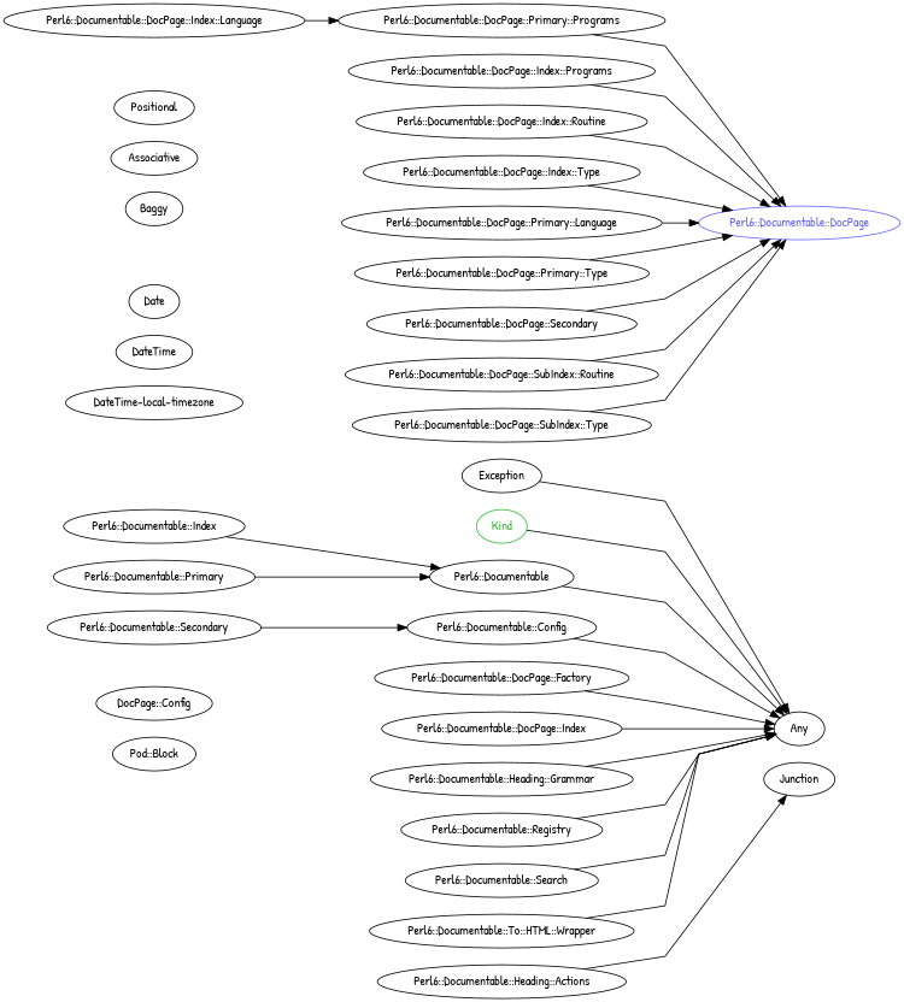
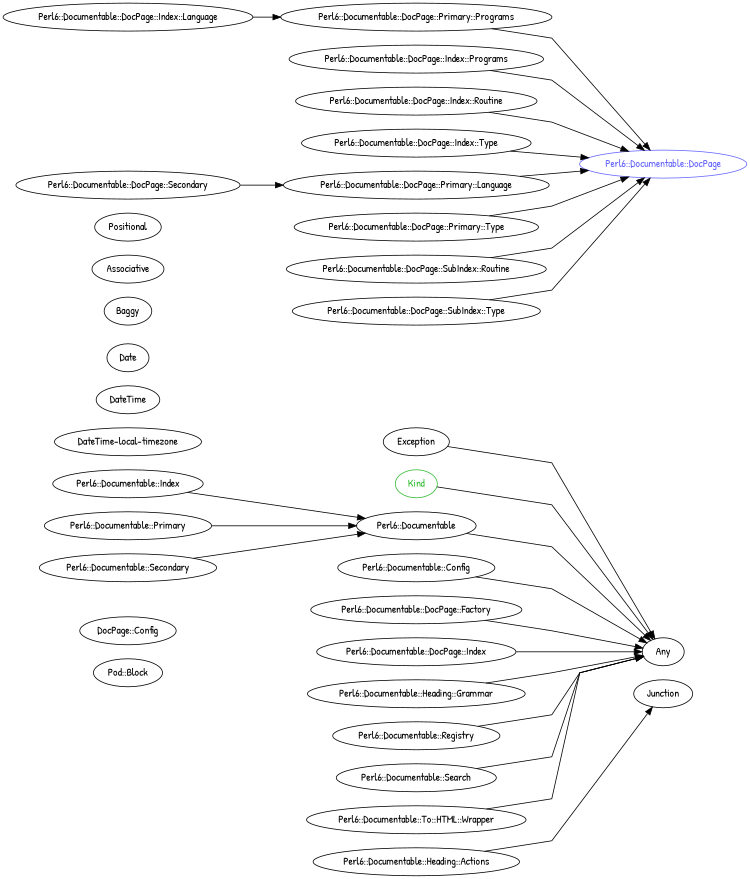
  digraph {
    fontname="Patrick Hand"
    rankdir=LR
    splines=polyline
    node [fontname="Patrick Hand" color="#000000" fontcolor="#000000"]
    edge [color="#000000" fontname="Patrick Hand"]
    n1 [label="DocPage::Config" color="" fontcolor=""]
    "Pod::Block" [color="" fontcolor=""]
    Any
    Junction [color="" fontcolor=""]
    Date [color="" fontcolor=""]
    DateTime [color="" fontcolor=""]
    "DateTime-local-timezone" [color="" fontcolor=""]
    Positional [color="" fontcolor=""]
    Associative [color="" fontcolor=""]
    Baggy [color="" fontcolor=""]
    Exception
    Kind [color="#33BB33" fontcolor="#33BB33"]
    "Perl6::Documentable"
    "Perl6::Documentable::Config"
    "Perl6::Documentable::DocPage" [color="#6666FF" fontcolor="#6666FF"]
    "Perl6::Documentable::DocPage::Factory"
    "Perl6::Documentable::DocPage::Index"
    "Perl6::Documentable::DocPage::Index::Language"
    "Perl6::Documentable::DocPage::Primary::Programs"
    "Perl6::Documentable::DocPage::Index::Programs"
    "Perl6::Documentable::DocPage::Index::Routine"
    "Perl6::Documentable::DocPage::Index::Type"
    "Perl6::Documentable::DocPage::Primary::Language"
    "Perl6::Documentable::DocPage::Primary::Type"
    "Perl6::Documentable::DocPage::Secondary"
    "Perl6::Documentable::DocPage::SubIndex::Routine"
    "Perl6::Documentable::DocPage::SubIndex::Type"
    "Perl6::Documentable::Heading::Actions"
    "Perl6::Documentable::Heading::Grammar"
    "Perl6::Documentable::Index"
    "Perl6::Documentable::Primary"
    "Perl6::Documentable::Registry"
    "Perl6::Documentable::Search"
    "Perl6::Documentable::Secondary"
    "Perl6::Documentable::To::HTML::Wrapper"
    subgraph cluster_1 {
      rank=same
      style=invis
      n1
      "Pod::Block"
    }
    subgraph cluster_2 {
      rank=same
      style=invis
      Any
      Junction
    }
    subgraph cluster_3 {
      rank=same
      style=invis
      Date
      DateTime
      "DateTime-local-timezone"
    }
    subgraph cluster_4 {
      rank=same
      style=invis
      Positional
      Associative
      Baggy
    }
    Exception -> Any
    Kind -> Any
    "Perl6::Documentable" -> Any
    "Perl6::Documentable::Config" -> Any
    "Perl6::Documentable::DocPage::Factory" -> Any
    "Perl6::Documentable::DocPage::Index" -> Any
    "Perl6::Documentable::DocPage::Index::Language" -> "Perl6::Documentable::DocPage::Primary::Programs"
    "Perl6::Documentable::DocPage::Primary::Programs" -> "Perl6::Documentable::DocPage"
    "Perl6::Documentable::DocPage::Index::Programs" -> "Perl6::Documentable::DocPage"
    "Perl6::Documentable::DocPage::Index::Routine" -> "Perl6::Documentable::DocPage"
    "Perl6::Documentable::DocPage::Index::Type" -> "Perl6::Documentable::DocPage"
    "Perl6::Documentable::DocPage::Primary::Language" -> "Perl6::Documentable::DocPage"
    "Perl6::Documentable::DocPage::Primary::Type" -> "Perl6::Documentable::DocPage"
-   "Perl6::Documentable::DocPage::Secondary" -> "Perl6::Documentable::DocPage"
+   "Perl6::Documentable::DocPage::Secondary" -> "Perl6::Documentable::DocPage::Primary::Language"
    "Perl6::Documentable::DocPage::SubIndex::Routine" -> "Perl6::Documentable::DocPage"
    "Perl6::Documentable::DocPage::SubIndex::Type" -> "Perl6::Documentable::DocPage"
    "Perl6::Documentable::Heading::Actions" -> Junction
    "Perl6::Documentable::Heading::Grammar" -> Any
    "Perl6::Documentable::Index" -> "Perl6::Documentable"
    "Perl6::Documentable::Primary" -> "Perl6::Documentable"
    "Perl6::Documentable::Registry" -> Any
    "Perl6::Documentable::Search" -> Any
-   "Perl6::Documentable::Secondary" -> "Perl6::Documentable::Config"
+   "Perl6::Documentable::Secondary" -> "Perl6::Documentable"
    "Perl6::Documentable::To::HTML::Wrapper" -> Any
  }
